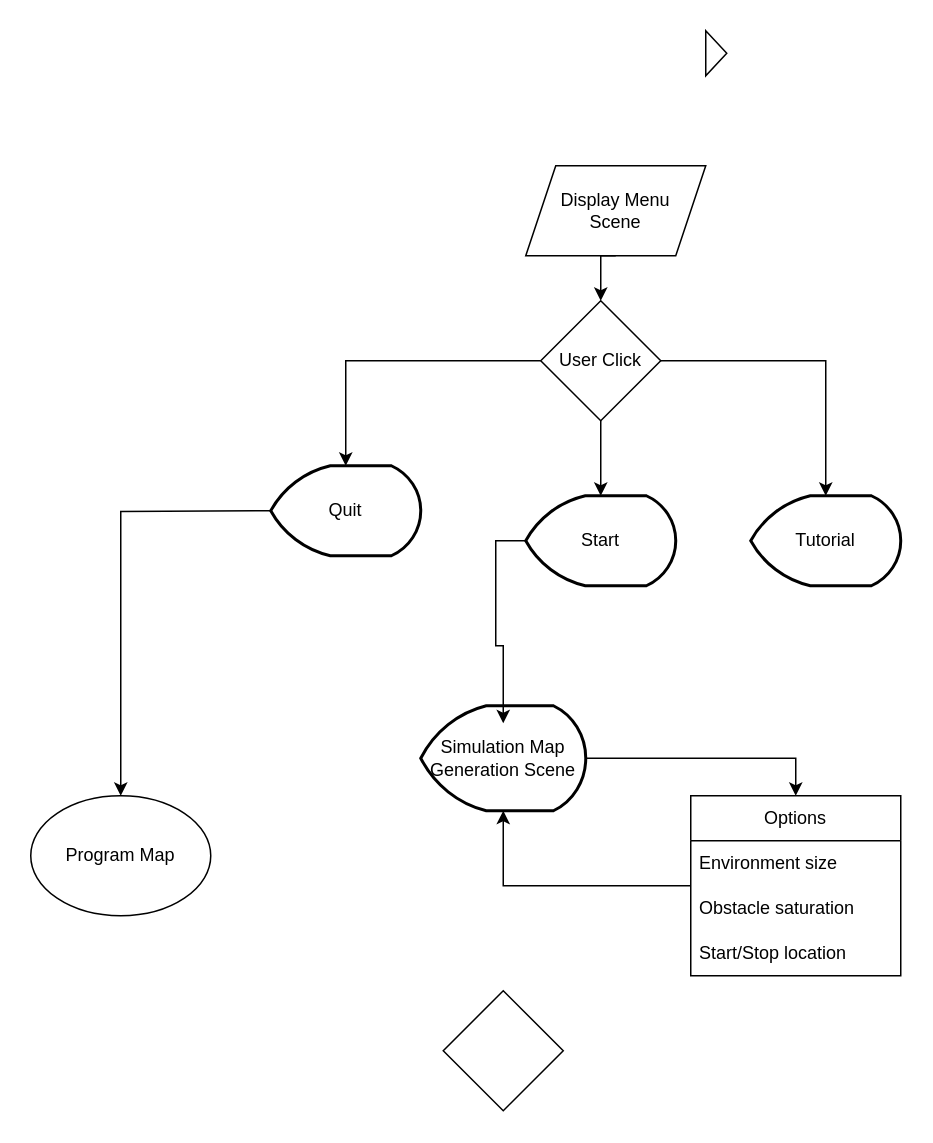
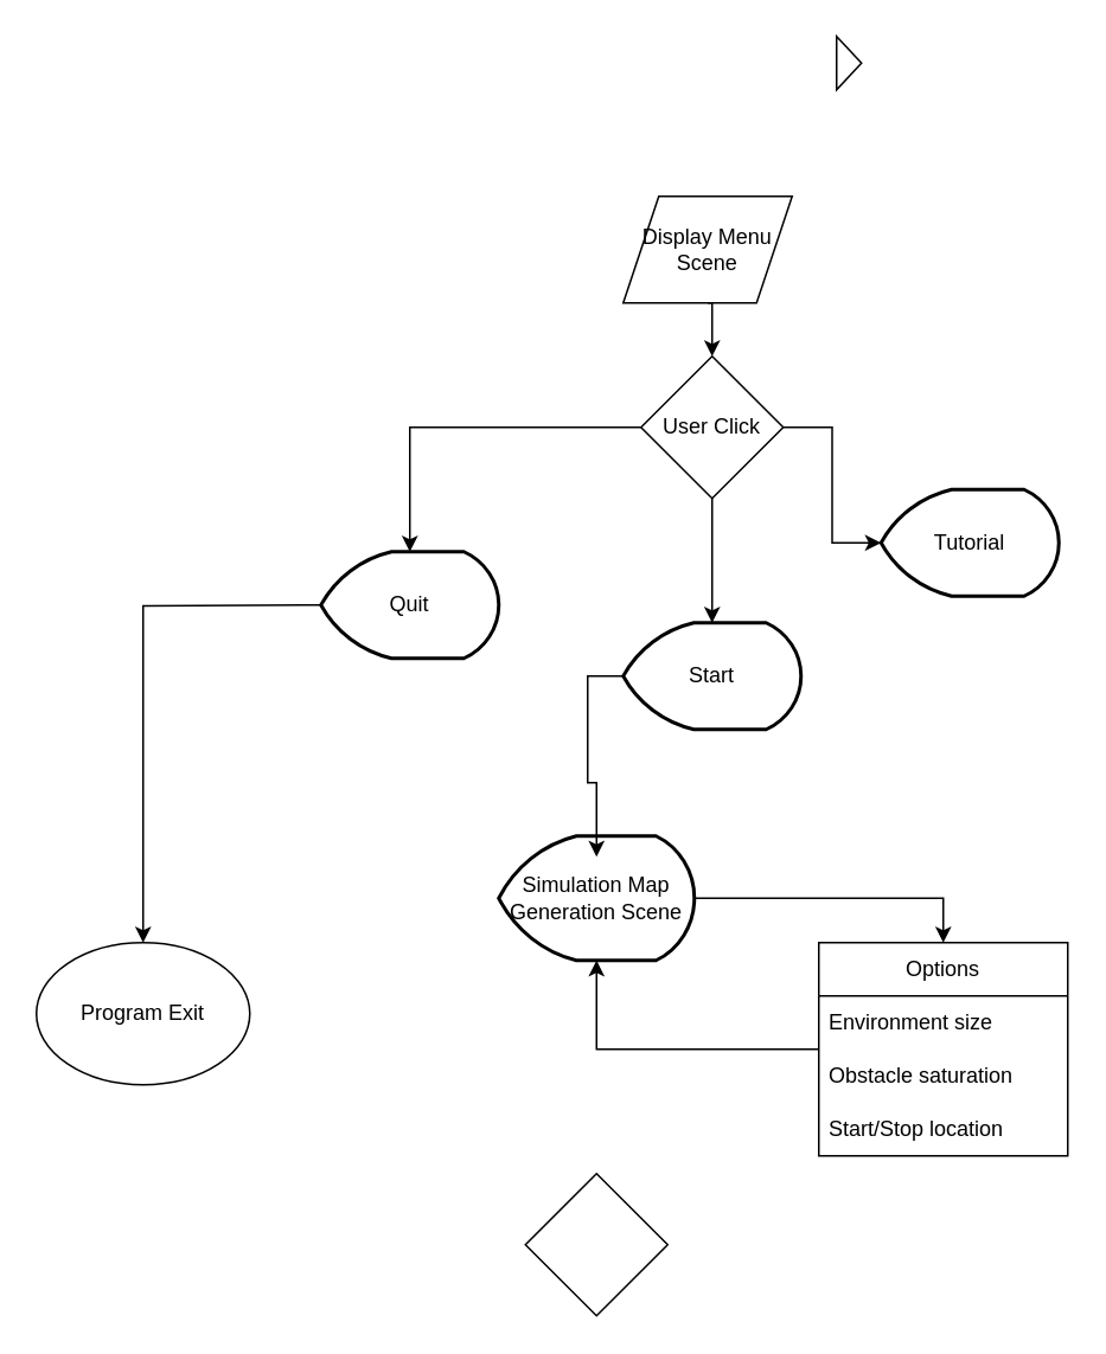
  <mxCell id="0" />
  <mxCell id="1" parent="0" />
  <mxCell id="2" style="edgeStyle=orthogonalEdgeStyle;rounded=0;orthogonalLoop=1;jettySize=auto;html=1;exitX=0.5;exitY=1;exitDx=0;exitDy=0;entryX=0.5;entryY=0;entryDx=0;entryDy=0;" edge="1" parent="1" source="3" target="5"><mxGeometry relative="1" as="geometry" /></mxCell>
- <mxCell id="3" value="Display Menu&lt;br&gt;Scene" style="shape=parallelogram;perimeter=parallelogramPerimeter;whiteSpace=wrap;html=1;fixedSize=1;" vertex="1" parent="1"><mxGeometry x="350" y="110" width="120" height="60" as="geometry" /></mxCell>
+ <mxCell id="3" value="Display Menu&lt;br&gt;Scene" style="shape=parallelogram;perimeter=parallelogramPerimeter;whiteSpace=wrap;html=1;fixedSize=1;" vertex="1" parent="1"><mxGeometry x="350" y="110" width="95" height="60" as="geometry" /></mxCell>
  <mxCell id="4" style="edgeStyle=orthogonalEdgeStyle;rounded=0;orthogonalLoop=1;jettySize=auto;html=1;exitX=0;exitY=0.5;exitDx=0;exitDy=0;entryX=0.5;entryY=0;entryDx=0;entryDy=0;entryPerimeter=0;" edge="1" parent="1" source="5" target="10"><mxGeometry relative="1" as="geometry"><mxPoint x="230" y="310" as="targetPoint" /></mxGeometry></mxCell>
  <mxCell id="5" value="User Click" style="rhombus;whiteSpace=wrap;html=1;" vertex="1" parent="1"><mxGeometry x="360" y="200" width="80" height="80" as="geometry" /></mxCell>
  <mxCell id="6" style="edgeStyle=orthogonalEdgeStyle;rounded=0;orthogonalLoop=1;jettySize=auto;html=1;exitX=0;exitY=0.5;exitDx=0;exitDy=0;" edge="1" parent="1" target="7"><mxGeometry relative="1" as="geometry"><mxPoint x="180" y="340" as="sourcePoint" /></mxGeometry></mxCell>
- <mxCell id="7" value="Program Map" style="ellipse;whiteSpace=wrap;html=1;" vertex="1" parent="1"><mxGeometry x="20" y="530" width="120" height="80" as="geometry" /></mxCell>
+ <mxCell id="7" value="Program Exit" style="ellipse;whiteSpace=wrap;html=1;" vertex="1" parent="1"><mxGeometry x="20" y="530" width="120" height="80" as="geometry" /></mxCell>
  <mxCell id="8" value="" style="triangle;whiteSpace=wrap;html=1;" vertex="1" parent="1"><mxGeometry x="470" y="20" width="14" height="30" as="geometry" /></mxCell>
  <mxCell id="9" style="edgeStyle=orthogonalEdgeStyle;rounded=0;orthogonalLoop=1;jettySize=auto;html=1;exitX=1;exitY=0.5;exitDx=0;exitDy=0;" edge="1" parent="1" source="5" target="13"><mxGeometry relative="1" as="geometry"><mxPoint x="510" y="320" as="targetPoint" /></mxGeometry></mxCell>
  <mxCell id="10" value="Quit" style="strokeWidth=2;html=1;shape=mxgraph.flowchart.display;whiteSpace=wrap;" vertex="1" parent="1"><mxGeometry x="180" y="310" width="100" height="60" as="geometry" /></mxCell>
- <mxCell id="11" value="Start" style="strokeWidth=2;html=1;shape=mxgraph.flowchart.display;whiteSpace=wrap;" vertex="1" parent="1"><mxGeometry x="350" y="330" width="100" height="60" as="geometry" /></mxCell>
+ <mxCell id="11" value="Start" style="strokeWidth=2;html=1;shape=mxgraph.flowchart.display;whiteSpace=wrap;" vertex="1" parent="1"><mxGeometry x="350" y="350" width="100" height="60" as="geometry" /></mxCell>
  <mxCell id="12" style="edgeStyle=orthogonalEdgeStyle;rounded=0;orthogonalLoop=1;jettySize=auto;html=1;exitX=0.5;exitY=1;exitDx=0;exitDy=0;" edge="1" parent="1" source="5" target="11"><mxGeometry relative="1" as="geometry" /></mxCell>
- <mxCell id="13" value="Tutorial" style="strokeWidth=2;html=1;shape=mxgraph.flowchart.display;whiteSpace=wrap;" vertex="1" parent="1"><mxGeometry x="500" y="330" width="100" height="60" as="geometry" /></mxCell>
+ <mxCell id="13" value="Tutorial" style="strokeWidth=2;html=1;shape=mxgraph.flowchart.display;whiteSpace=wrap;" vertex="1" parent="1"><mxGeometry x="495" y="275" width="100" height="60" as="geometry" /></mxCell>
  <mxCell id="14" value="Options" style="swimlane;fontStyle=0;childLayout=stackLayout;horizontal=1;startSize=30;horizontalStack=0;resizeParent=1;resizeParentMax=0;resizeLast=0;collapsible=1;marginBottom=0;whiteSpace=wrap;html=1;" vertex="1" parent="1"><mxGeometry x="460" y="530" width="140" height="120" as="geometry" /></mxCell>
  <mxCell id="15" value="Environment size" style="text;strokeColor=none;fillColor=none;align=left;verticalAlign=middle;spacingLeft=4;spacingRight=4;overflow=hidden;points=[[0,0.5],[1,0.5]];portConstraint=eastwest;rotatable=0;whiteSpace=wrap;html=1;" vertex="1" parent="14"><mxGeometry y="30" width="140" height="30" as="geometry" /></mxCell>
  <mxCell id="16" value="Obstacle saturation" style="text;strokeColor=none;fillColor=none;align=left;verticalAlign=middle;spacingLeft=4;spacingRight=4;overflow=hidden;points=[[0,0.5],[1,0.5]];portConstraint=eastwest;rotatable=0;whiteSpace=wrap;html=1;" vertex="1" parent="14"><mxGeometry y="60" width="140" height="30" as="geometry" /></mxCell>
  <mxCell id="17" value="Start/Stop location" style="text;strokeColor=none;fillColor=none;align=left;verticalAlign=middle;spacingLeft=4;spacingRight=4;overflow=hidden;points=[[0,0.5],[1,0.5]];portConstraint=eastwest;rotatable=0;whiteSpace=wrap;html=1;" vertex="1" parent="14"><mxGeometry y="90" width="140" height="30" as="geometry" /></mxCell>
  <mxCell id="18" style="edgeStyle=orthogonalEdgeStyle;rounded=0;orthogonalLoop=1;jettySize=auto;html=1;exitX=1;exitY=0.5;exitDx=0;exitDy=0;exitPerimeter=0;entryX=0.5;entryY=0;entryDx=0;entryDy=0;" edge="1" parent="1" source="19" target="14"><mxGeometry relative="1" as="geometry" /></mxCell>
  <mxCell id="19" value="Simulation Map Generation Scene" style="strokeWidth=2;html=1;shape=mxgraph.flowchart.display;whiteSpace=wrap;" vertex="1" parent="1"><mxGeometry x="280" y="470" width="110" height="70" as="geometry" /></mxCell>
  <mxCell id="20" style="edgeStyle=orthogonalEdgeStyle;rounded=0;orthogonalLoop=1;jettySize=auto;html=1;exitX=0;exitY=0.5;exitDx=0;exitDy=0;exitPerimeter=0;entryX=0.5;entryY=0.167;entryDx=0;entryDy=0;entryPerimeter=0;" edge="1" parent="1" source="11" target="19"><mxGeometry relative="1" as="geometry" /></mxCell>
  <mxCell id="21" style="edgeStyle=orthogonalEdgeStyle;rounded=0;orthogonalLoop=1;jettySize=auto;html=1;entryX=0.5;entryY=1;entryDx=0;entryDy=0;entryPerimeter=0;" edge="1" parent="1" source="14" target="19"><mxGeometry relative="1" as="geometry" /></mxCell>
  <mxCell id="22" value="" style="rhombus;whiteSpace=wrap;html=1;" vertex="1" parent="1"><mxGeometry x="295" y="660" width="80" height="80" as="geometry" /></mxCell>
